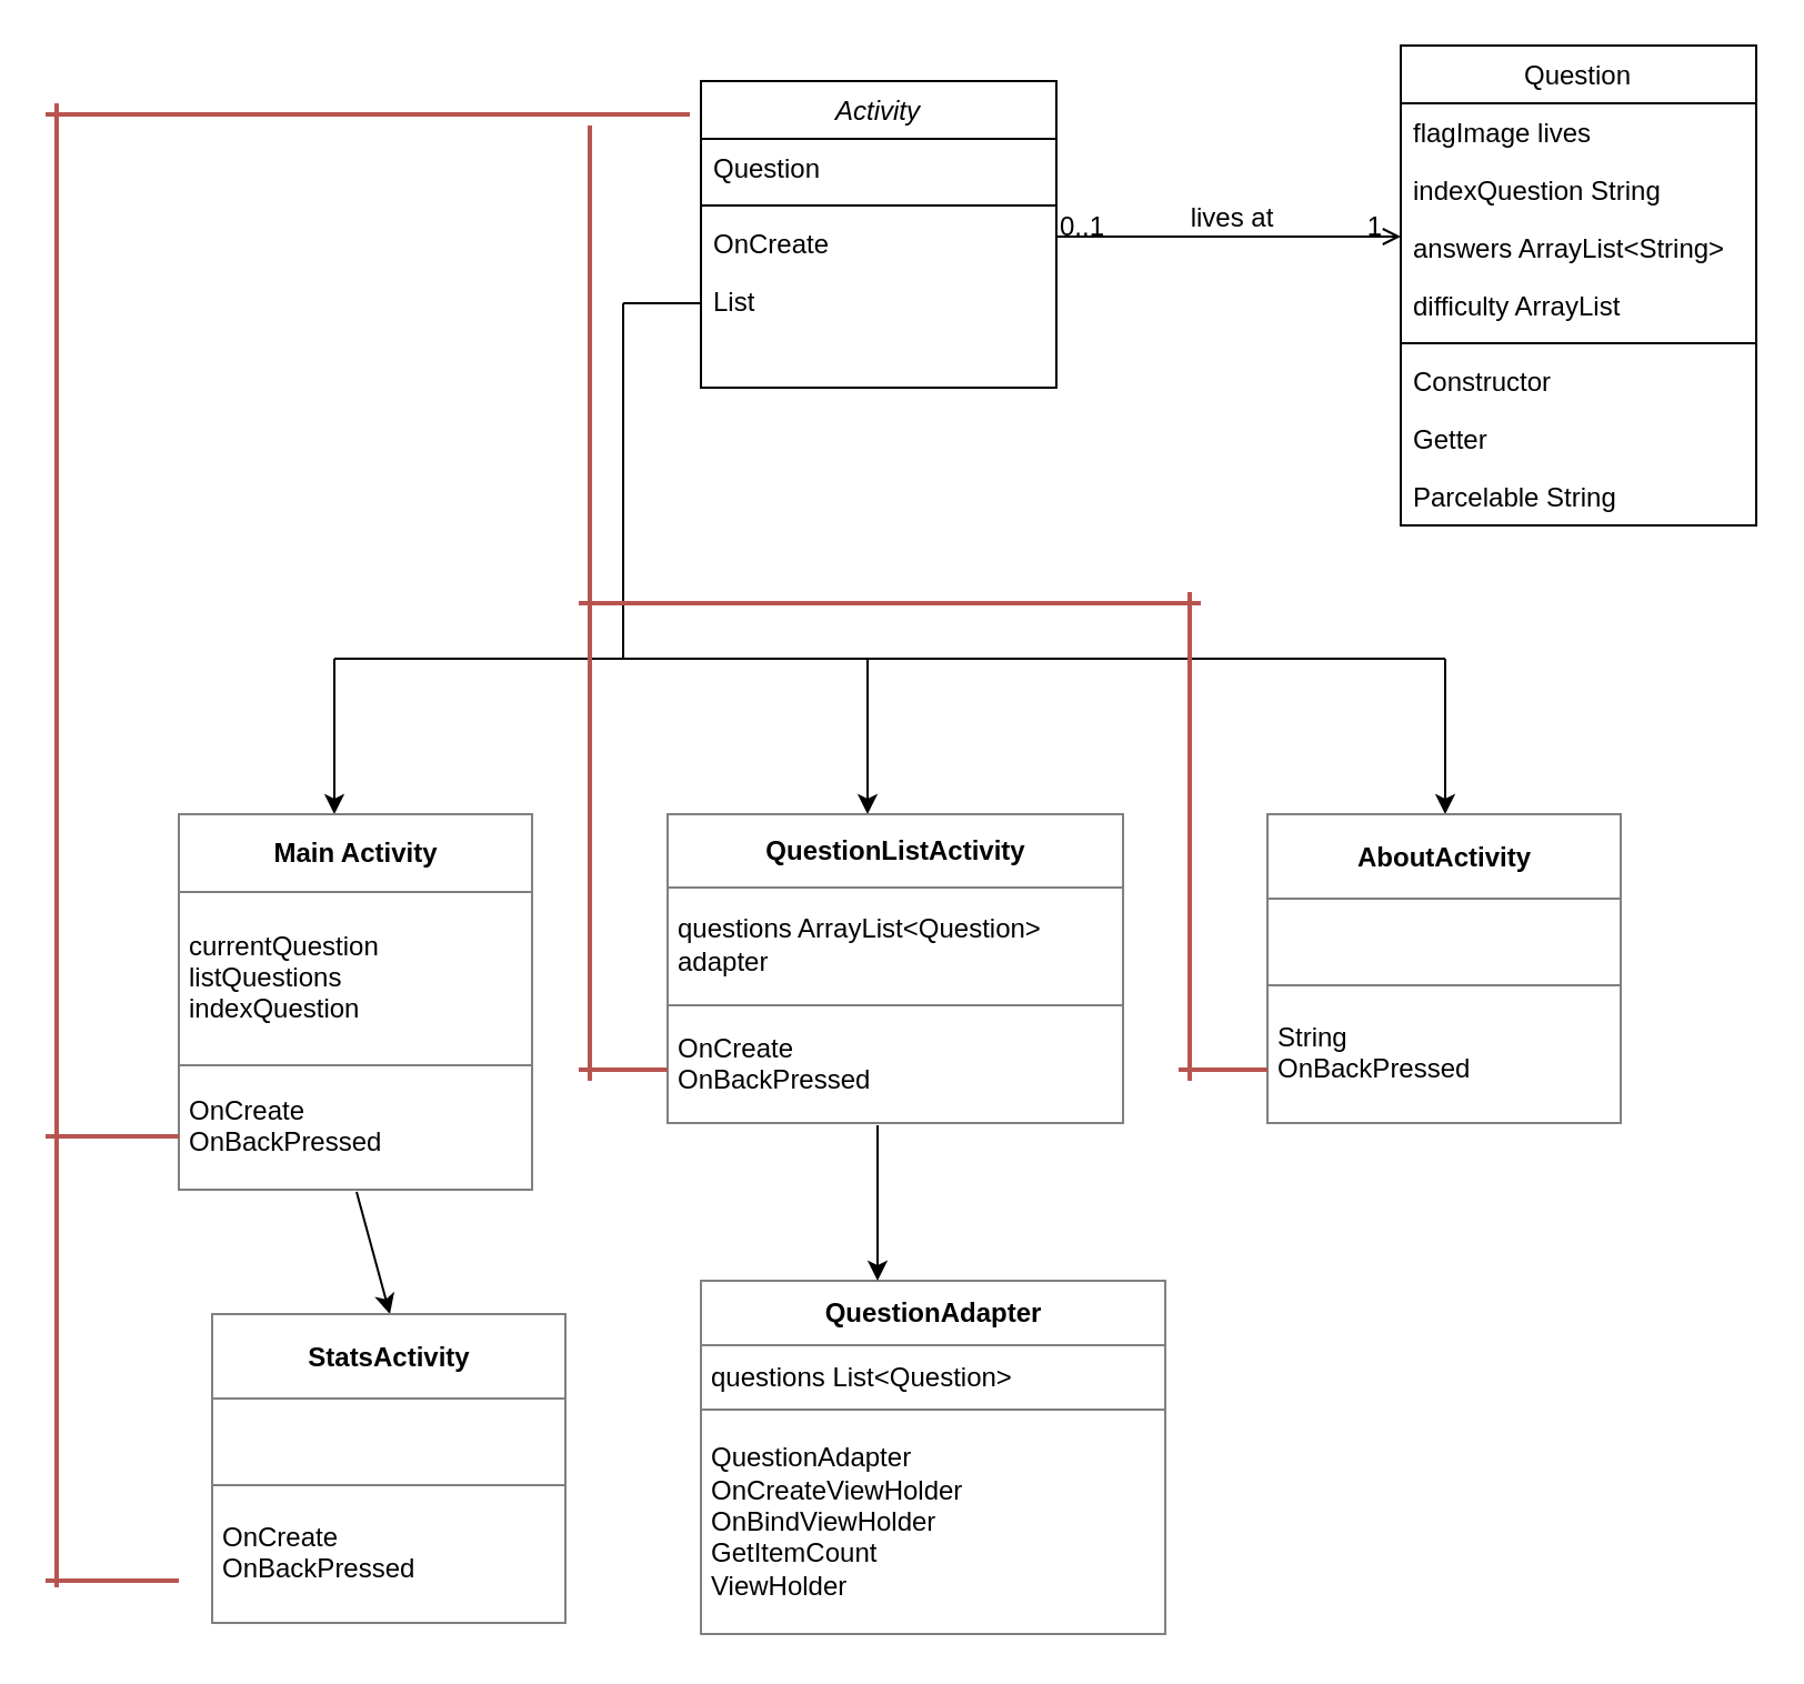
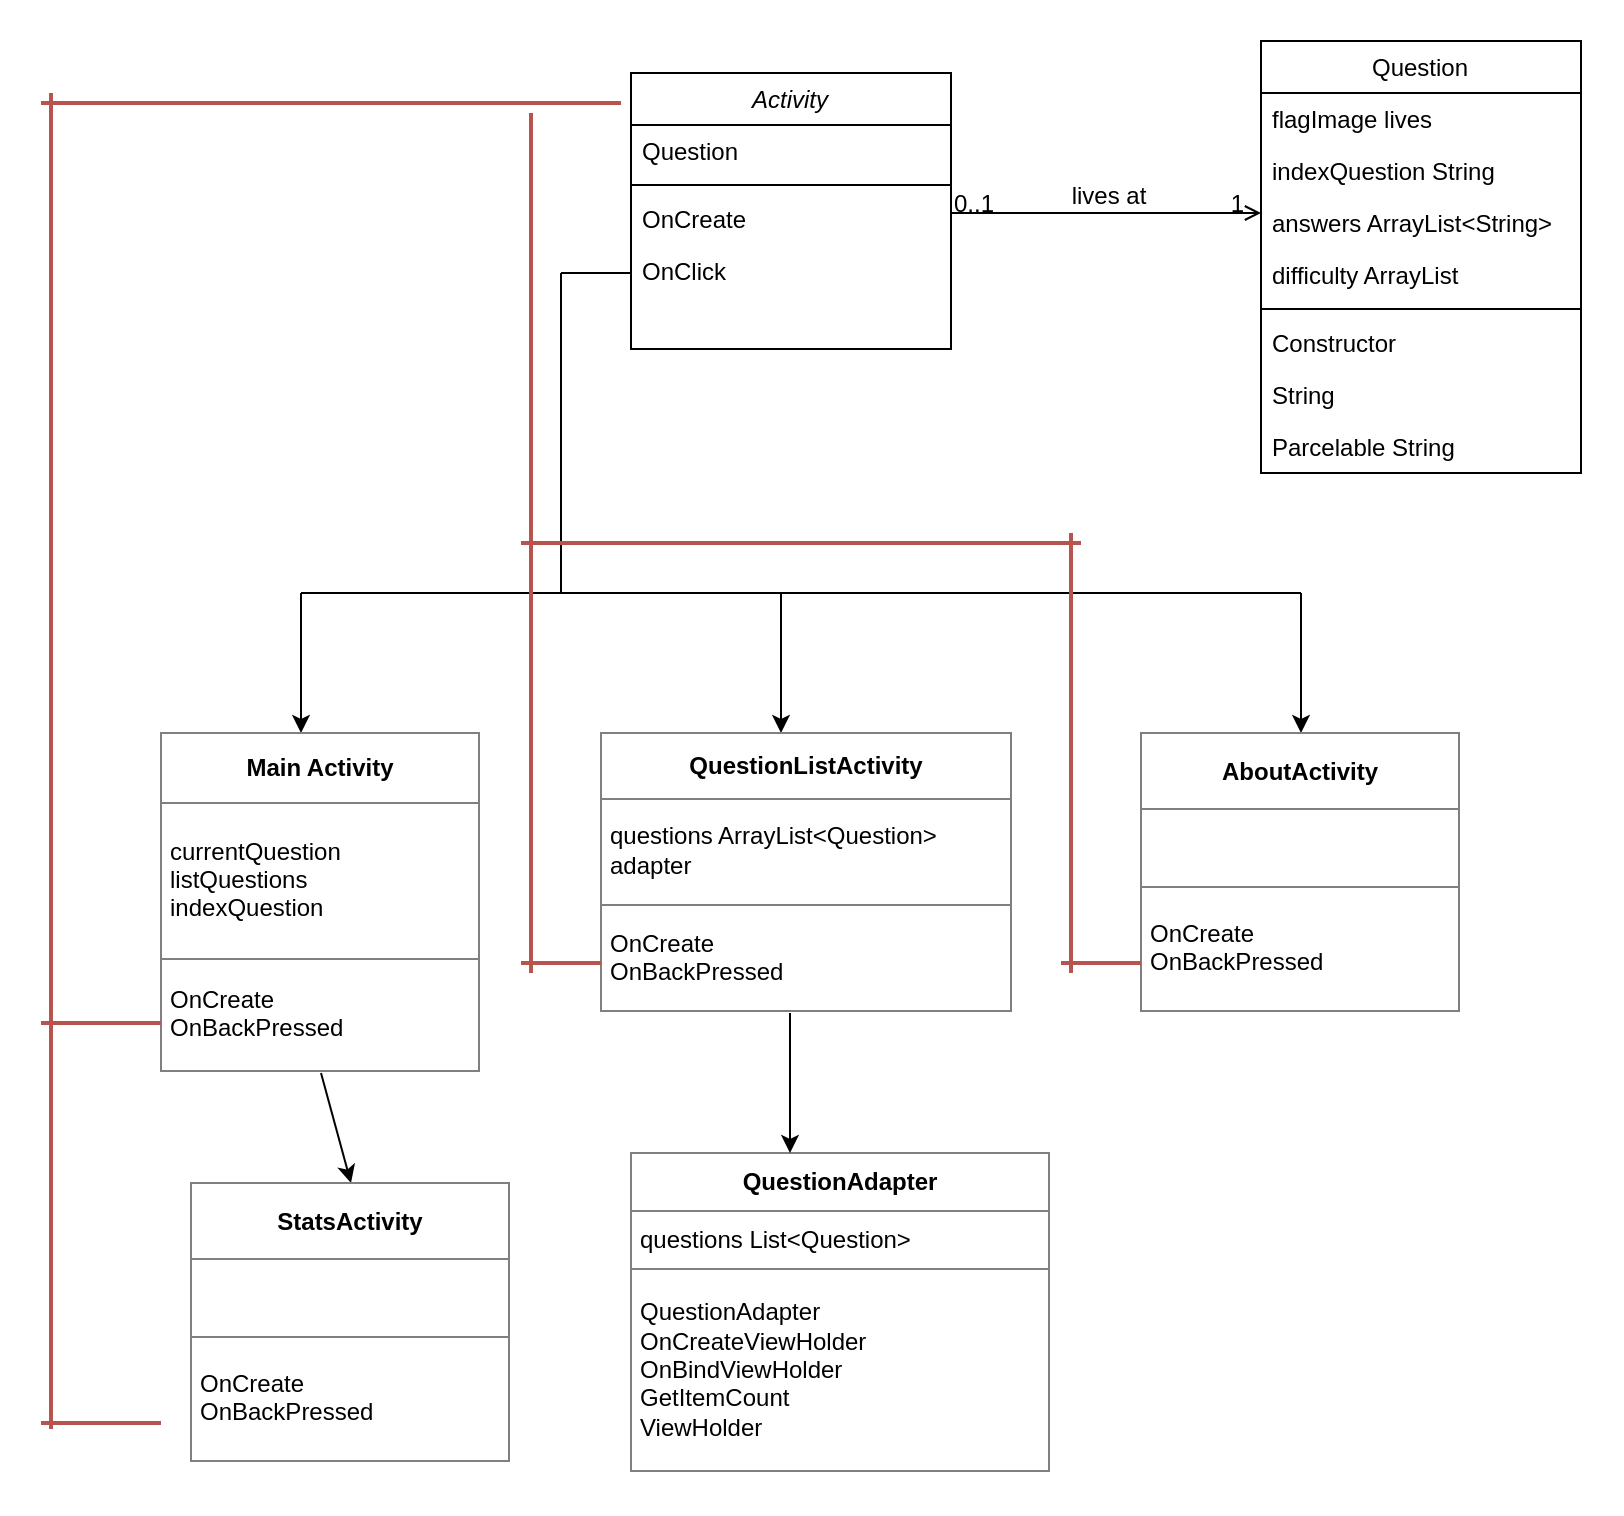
  <mxCell id="0" />
  <mxCell id="1" parent="0" />
  <mxCell id="2" value="" style="endArrow=open;shadow=0;strokeWidth=1;strokeColor=#000000;rounded=0;endFill=1;edgeStyle=elbowEdgeStyle;elbow=vertical;" parent="1" source="21" target="12" edge="1"><mxGeometry x="0.5" y="41" relative="1" as="geometry"><mxPoint x="400" y="188" as="sourcePoint" /><mxPoint x="560" y="188" as="targetPoint" /><mxPoint x="-40" y="32" as="offset" /><Array as="points"><mxPoint x="590" y="106" /><mxPoint x="464" y="176" /></Array></mxGeometry></mxCell>
  <mxCell id="3" value="0..1" style="resizable=0;align=left;verticalAlign=bottom;labelBackgroundColor=none;fontSize=12;" parent="2" connectable="0" vertex="1"><mxGeometry x="-1" relative="1" as="geometry"><mxPoint y="4" as="offset" /></mxGeometry></mxCell>
  <mxCell id="4" value="1" style="resizable=0;align=right;verticalAlign=bottom;labelBackgroundColor=none;fontSize=12;" parent="2" connectable="0" vertex="1"><mxGeometry x="1" relative="1" as="geometry"><mxPoint x="-7" y="4" as="offset" /></mxGeometry></mxCell>
  <mxCell id="5" value="lives at" style="text;html=1;resizable=0;points=[];;align=center;verticalAlign=middle;labelBackgroundColor=none;rounded=0;shadow=0;strokeWidth=1;fontSize=12;" parent="2" vertex="1" connectable="0"><mxGeometry x="0.5" y="49" relative="1" as="geometry"><mxPoint x="-38" y="40" as="offset" /></mxGeometry></mxCell>
  <mxCell id="6" value="" style="endArrow=none;html=1;" edge="1" parent="1"><mxGeometry width="50" height="50" relative="1" as="geometry"><mxPoint x="280" y="136" as="sourcePoint" /><mxPoint x="315" y="136" as="targetPoint" /><Array as="points" /></mxGeometry></mxCell>
  <mxCell id="7" value="" style="endArrow=none;html=1;" edge="1" parent="1"><mxGeometry width="50" height="50" relative="1" as="geometry"><mxPoint x="280" y="296" as="sourcePoint" /><mxPoint x="280" y="136" as="targetPoint" /></mxGeometry></mxCell>
  <mxCell id="8" value="" style="endArrow=none;html=1;" edge="1" parent="1"><mxGeometry width="50" height="50" relative="1" as="geometry"><mxPoint x="150" y="296" as="sourcePoint" /><mxPoint x="650" y="296" as="targetPoint" /></mxGeometry></mxCell>
  <mxCell id="9" value="" style="endArrow=classic;html=1;" edge="1" parent="1"><mxGeometry width="50" height="50" relative="1" as="geometry"><mxPoint x="150" y="296" as="sourcePoint" /><mxPoint x="150" y="366" as="targetPoint" /></mxGeometry></mxCell>
  <mxCell id="10" value="" style="endArrow=classic;html=1;" edge="1" parent="1"><mxGeometry width="50" height="50" relative="1" as="geometry"><mxPoint x="390" y="296" as="sourcePoint" /><mxPoint x="390" y="366" as="targetPoint" /></mxGeometry></mxCell>
  <mxCell id="11" value="" style="endArrow=classic;html=1;" edge="1" parent="1"><mxGeometry width="50" height="50" relative="1" as="geometry"><mxPoint x="650" y="296" as="sourcePoint" /><mxPoint x="650" y="366" as="targetPoint" /><Array as="points"><mxPoint x="650" y="316" /></Array></mxGeometry></mxCell>
  <mxCell id="12" value="Question" style="swimlane;fontStyle=0;align=center;verticalAlign=top;childLayout=stackLayout;horizontal=1;startSize=26;horizontalStack=0;resizeParent=1;resizeLast=0;collapsible=1;marginBottom=0;rounded=0;shadow=0;strokeWidth=1;" parent="1" vertex="1"><mxGeometry x="630" y="20" width="160" height="216" as="geometry"><mxRectangle x="550" y="140" width="160" height="26" as="alternateBounds" /></mxGeometry></mxCell>
  <mxCell id="13" value="flagImage lives" style="text;align=left;verticalAlign=top;spacingLeft=4;spacingRight=4;overflow=hidden;rotatable=0;points=[[0,0.5],[1,0.5]];portConstraint=eastwest;" parent="12" vertex="1"><mxGeometry y="26" width="160" height="26" as="geometry" /></mxCell>
  <mxCell id="14" value="indexQuestion String" style="text;align=left;verticalAlign=top;spacingLeft=4;spacingRight=4;overflow=hidden;rotatable=0;points=[[0,0.5],[1,0.5]];portConstraint=eastwest;rounded=0;shadow=0;html=0;" parent="12" vertex="1"><mxGeometry y="52" width="160" height="26" as="geometry" /></mxCell>
  <mxCell id="15" value="answers ArrayList&lt;String&gt;" style="text;align=left;verticalAlign=top;spacingLeft=4;spacingRight=4;overflow=hidden;rotatable=0;points=[[0,0.5],[1,0.5]];portConstraint=eastwest;rounded=0;shadow=0;html=0;" parent="12" vertex="1"><mxGeometry y="78" width="160" height="26" as="geometry" /></mxCell>
  <mxCell id="16" value="difficulty ArrayList" style="text;align=left;verticalAlign=top;spacingLeft=4;spacingRight=4;overflow=hidden;rotatable=0;points=[[0,0.5],[1,0.5]];portConstraint=eastwest;rounded=0;shadow=0;html=0;" parent="12" vertex="1"><mxGeometry y="104" width="160" height="26" as="geometry" /></mxCell>
  <mxCell id="17" value="" style="line;html=1;strokeWidth=1;align=left;verticalAlign=middle;spacingTop=-1;spacingLeft=3;spacingRight=3;rotatable=0;labelPosition=right;points=[];portConstraint=eastwest;" parent="12" vertex="1"><mxGeometry y="130" width="160" height="8" as="geometry" /></mxCell>
  <mxCell id="18" value="Constructor" style="text;align=left;verticalAlign=top;spacingLeft=4;spacingRight=4;overflow=hidden;rotatable=0;points=[[0,0.5],[1,0.5]];portConstraint=eastwest;" parent="12" vertex="1"><mxGeometry y="138" width="160" height="26" as="geometry" /></mxCell>
- <mxCell id="19" value="Getter" style="text;align=left;verticalAlign=top;spacingLeft=4;spacingRight=4;overflow=hidden;rotatable=0;points=[[0,0.5],[1,0.5]];portConstraint=eastwest;" vertex="1" parent="12"><mxGeometry y="164" width="160" height="26" as="geometry" /></mxCell>
+ <mxCell id="19" value="String" style="text;align=left;verticalAlign=top;spacingLeft=4;spacingRight=4;overflow=hidden;rotatable=0;points=[[0,0.5],[1,0.5]];portConstraint=eastwest;" vertex="1" parent="12"><mxGeometry y="164" width="160" height="26" as="geometry" /></mxCell>
  <mxCell id="20" value="Parcelable String" style="text;align=left;verticalAlign=top;spacingLeft=4;spacingRight=4;overflow=hidden;rotatable=0;points=[[0,0.5],[1,0.5]];portConstraint=eastwest;" parent="12" vertex="1"><mxGeometry y="190" width="160" height="26" as="geometry" /></mxCell>
  <mxCell id="21" value="Activity" style="swimlane;fontStyle=2;align=center;verticalAlign=top;childLayout=stackLayout;horizontal=1;startSize=26;horizontalStack=0;resizeParent=1;resizeLast=0;collapsible=1;marginBottom=0;rounded=0;shadow=0;strokeWidth=1;" parent="1" vertex="1"><mxGeometry x="315" y="36" width="160" height="138" as="geometry"><mxRectangle x="295" y="40" width="160" height="26" as="alternateBounds" /></mxGeometry></mxCell>
  <mxCell id="22" value="Question" style="text;align=left;verticalAlign=top;spacingLeft=4;spacingRight=4;overflow=hidden;rotatable=0;points=[[0,0.5],[1,0.5]];portConstraint=eastwest;" parent="21" vertex="1"><mxGeometry y="26" width="160" height="26" as="geometry" /></mxCell>
  <mxCell id="23" value="" style="line;html=1;strokeWidth=1;align=left;verticalAlign=middle;spacingTop=-1;spacingLeft=3;spacingRight=3;rotatable=0;labelPosition=right;points=[];portConstraint=eastwest;" parent="21" vertex="1"><mxGeometry y="52" width="160" height="8" as="geometry" /></mxCell>
  <mxCell id="24" value="OnCreate" style="text;align=left;verticalAlign=top;spacingLeft=4;spacingRight=4;overflow=hidden;rotatable=0;points=[[0,0.5],[1,0.5]];portConstraint=eastwest;" vertex="1" parent="21"><mxGeometry y="60" width="160" height="26" as="geometry" /></mxCell>
- <mxCell id="25" value="List&#10;" style="text;align=left;verticalAlign=top;spacingLeft=4;spacingRight=4;overflow=hidden;rotatable=0;points=[[0,0.5],[1,0.5]];portConstraint=eastwest;" parent="21" vertex="1"><mxGeometry y="86" width="160" height="26" as="geometry" /></mxCell>
+ <mxCell id="25" value="OnClick&#10;" style="text;align=left;verticalAlign=top;spacingLeft=4;spacingRight=4;overflow=hidden;rotatable=0;points=[[0,0.5],[1,0.5]];portConstraint=eastwest;" parent="21" vertex="1"><mxGeometry y="86" width="160" height="26" as="geometry" /></mxCell>
  <mxCell id="26" style="edgeStyle=orthogonalEdgeStyle;rounded=0;orthogonalLoop=1;jettySize=auto;html=1;exitX=0.5;exitY=1;exitDx=0;exitDy=0;" edge="1" parent="1"><mxGeometry relative="1" as="geometry"><mxPoint x="135" y="546" as="sourcePoint" /><mxPoint x="135" y="546" as="targetPoint" /></mxGeometry></mxCell>
  <mxCell id="27" value="" style="endArrow=classic;html=1;exitX=0.5;exitY=1;exitDx=0;exitDy=0;entryX=0.5;entryY=0;entryDx=0;entryDy=0;" edge="1" parent="1" source="28" target="29"><mxGeometry width="50" height="50" relative="1" as="geometry"><mxPoint x="134" y="546" as="sourcePoint" /><mxPoint x="135" y="596" as="targetPoint" /></mxGeometry></mxCell>
  <mxCell id="28" value="&lt;table style=&quot;width: 100% ; height: 100% ; border-collapse: collapse&quot; width=&quot;100%&quot; cellpadding=&quot;4&quot; border=&quot;1&quot;&gt;&lt;tbody&gt;&lt;tr&gt;&lt;th align=&quot;center&quot;&gt;&lt;b&gt;Main Activity&lt;br&gt;&lt;/b&gt;&lt;/th&gt;&lt;/tr&gt;&lt;tr&gt;&lt;td&gt;currentQuestion&lt;br&gt;listQuestions&lt;br&gt;&lt;div align=&quot;left&quot;&gt;indexQuestion&lt;br&gt;&lt;/div&gt;&lt;/td&gt;&lt;/tr&gt;&lt;tr&gt;&lt;td&gt;&lt;div align=&quot;left&quot;&gt;OnCreate&lt;br&gt;&lt;/div&gt;OnBackPressed&lt;br&gt;&lt;/td&gt;&lt;/tr&gt;&lt;/tbody&gt;&lt;/table&gt;" style="text;html=1;strokeColor=none;fillColor=none;overflow=fill;align=left;" vertex="1" parent="1"><mxGeometry x="80" y="366" width="160" height="170" as="geometry" /></mxCell>
  <mxCell id="29" value="&lt;table style=&quot;width: 100% ; height: 100% ; border-collapse: collapse&quot; width=&quot;100%&quot; cellpadding=&quot;4&quot; border=&quot;1&quot;&gt;&lt;tbody&gt;&lt;tr&gt;&lt;th align=&quot;center&quot;&gt;&lt;b&gt;StatsActivity&lt;/b&gt;&lt;/th&gt;&lt;/tr&gt;&lt;tr&gt;&lt;td align=&quot;center&quot;&gt;&lt;br&gt;&lt;/td&gt;&lt;/tr&gt;&lt;tr&gt;&lt;td&gt;&lt;div align=&quot;left&quot;&gt;OnCreate&lt;br&gt;&lt;/div&gt;OnBackPressed&lt;br&gt;&lt;/td&gt;&lt;/tr&gt;&lt;/tbody&gt;&lt;/table&gt;" style="text;html=1;strokeColor=none;fillColor=none;overflow=fill;align=left;" vertex="1" parent="1"><mxGeometry x="95" y="591" width="160" height="140" as="geometry" /></mxCell>
  <mxCell id="30" value="&lt;table style=&quot;width: 100% ; height: 100% ; border-collapse: collapse&quot; width=&quot;100%&quot; cellpadding=&quot;4&quot; border=&quot;1&quot;&gt;&lt;tbody&gt;&lt;tr&gt;&lt;th align=&quot;center&quot;&gt;&lt;b&gt;QuestionListActivity&lt;/b&gt;&lt;/th&gt;&lt;/tr&gt;&lt;tr&gt;&lt;td&gt;questions ArrayList&amp;lt;Question&amp;gt;&lt;br&gt;&lt;div align=&quot;left&quot;&gt;adapter&lt;br&gt;&lt;/div&gt;&lt;/td&gt;&lt;/tr&gt;&lt;tr&gt;&lt;td&gt;&lt;div align=&quot;left&quot;&gt;OnCreate&lt;br&gt;&lt;/div&gt;OnBackPressed&lt;br&gt;&lt;/td&gt;&lt;/tr&gt;&lt;/tbody&gt;&lt;/table&gt;" style="text;html=1;strokeColor=none;fillColor=none;overflow=fill;align=left;" vertex="1" parent="1"><mxGeometry x="300" y="366" width="206" height="140" as="geometry" /></mxCell>
  <mxCell id="31" value="&lt;table style=&quot;width: 100% ; height: 100% ; border-collapse: collapse&quot; width=&quot;100%&quot; cellpadding=&quot;4&quot; border=&quot;1&quot;&gt;&lt;tbody&gt;&lt;tr&gt;&lt;th align=&quot;center&quot;&gt;QuestionAdapter&lt;/th&gt;&lt;/tr&gt;&lt;tr align=&quot;left&quot;&gt;&lt;td&gt;questions List&amp;lt;Question&amp;gt;&lt;br&gt;&lt;/td&gt;&lt;/tr&gt;&lt;tr align=&quot;left&quot;&gt;&lt;td&gt;QuestionAdapter&lt;br&gt;OnCreateViewHolder&lt;br&gt;OnBindViewHolder&lt;br&gt;GetItemCount&lt;br&gt;ViewHolder&lt;br&gt;&lt;/td&gt;&lt;/tr&gt;&lt;/tbody&gt;&lt;/table&gt;" style="text;html=1;strokeColor=none;fillColor=none;overflow=fill;align=left;" vertex="1" parent="1"><mxGeometry x="315" y="576" width="210" height="160" as="geometry" /></mxCell>
- <mxCell id="32" value="&lt;table style=&quot;width: 100% ; height: 100% ; border-collapse: collapse&quot; width=&quot;100%&quot; cellpadding=&quot;4&quot; border=&quot;1&quot;&gt;&lt;tbody&gt;&lt;tr&gt;&lt;th align=&quot;center&quot;&gt;AboutActivity&lt;/th&gt;&lt;/tr&gt;&lt;tr align=&quot;left&quot;&gt;&lt;td&gt;&lt;br&gt;&lt;/td&gt;&lt;/tr&gt;&lt;tr align=&quot;left&quot;&gt;&lt;td&gt;String&lt;br&gt;OnBackPressed&lt;br&gt;&lt;/td&gt;&lt;/tr&gt;&lt;/tbody&gt;&lt;/table&gt;" style="text;html=1;strokeColor=none;fillColor=none;overflow=fill;align=left;" vertex="1" parent="1"><mxGeometry x="570" y="366" width="160" height="140" as="geometry" /></mxCell>
+ <mxCell id="32" value="&lt;table style=&quot;width: 100% ; height: 100% ; border-collapse: collapse&quot; width=&quot;100%&quot; cellpadding=&quot;4&quot; border=&quot;1&quot;&gt;&lt;tbody&gt;&lt;tr&gt;&lt;th align=&quot;center&quot;&gt;AboutActivity&lt;/th&gt;&lt;/tr&gt;&lt;tr align=&quot;left&quot;&gt;&lt;td&gt;&lt;br&gt;&lt;/td&gt;&lt;/tr&gt;&lt;tr align=&quot;left&quot;&gt;&lt;td&gt;OnCreate&lt;br&gt;OnBackPressed&lt;br&gt;&lt;/td&gt;&lt;/tr&gt;&lt;/tbody&gt;&lt;/table&gt;" style="text;html=1;strokeColor=none;fillColor=none;overflow=fill;align=left;" vertex="1" parent="1"><mxGeometry x="570" y="366" width="160" height="140" as="geometry" /></mxCell>
  <mxCell id="33" value="" style="endArrow=classic;html=1;" edge="1" parent="1"><mxGeometry width="50" height="50" relative="1" as="geometry"><mxPoint x="394.5" y="506" as="sourcePoint" /><mxPoint x="394.5" y="576" as="targetPoint" /></mxGeometry></mxCell>
  <mxCell id="34" value="" style="line;strokeWidth=2;html=1;align=left;fillColor=#f8cecc;strokeColor=#b85450;" vertex="1" parent="1"><mxGeometry y="706" width="60" height="10" as="geometry" x="20" /></mxCell>
  <mxCell id="35" value="" style="line;strokeWidth=2;html=1;align=left;fillColor=#f8cecc;strokeColor=#b85450;" vertex="1" parent="1"><mxGeometry y="506" width="60" height="10" as="geometry" x="20" /></mxCell>
  <mxCell id="36" value="" style="line;strokeWidth=2;html=1;align=left;direction=south;fillColor=#f8cecc;strokeColor=#b85450;" vertex="1" parent="1"><mxGeometry y="46" width="10" height="668" as="geometry" x="20" /></mxCell>
  <mxCell id="37" value="" style="line;strokeWidth=2;html=1;align=left;fillColor=#f8cecc;strokeColor=#b85450;" vertex="1" parent="1"><mxGeometry y="46" width="290" height="10" as="geometry" x="20" /></mxCell>
  <mxCell id="38" value="" style="line;strokeWidth=2;html=1;align=left;fillColor=#f8cecc;strokeColor=#b85450;" vertex="1" parent="1"><mxGeometry x="260" y="476" width="40" height="10" as="geometry" /></mxCell>
  <mxCell id="39" value="" style="line;strokeWidth=2;html=1;align=left;fillColor=#f8cecc;strokeColor=#b85450;" vertex="1" parent="1"><mxGeometry x="530" y="476" width="40" height="10" as="geometry" /></mxCell>
  <mxCell id="40" value="" style="line;strokeWidth=2;direction=south;html=1;align=left;fillColor=#f8cecc;strokeColor=#b85450;" vertex="1" parent="1"><mxGeometry x="530" y="266" width="10" height="220" as="geometry" /></mxCell>
  <mxCell id="41" value="" style="line;strokeWidth=2;direction=south;html=1;align=left;fillColor=#f8cecc;strokeColor=#b85450;" vertex="1" parent="1"><mxGeometry x="260" y="56" width="10" height="430" as="geometry" /></mxCell>
  <mxCell id="42" value="" style="line;strokeWidth=2;html=1;align=left;fillColor=#f8cecc;strokeColor=#b85450;" vertex="1" parent="1"><mxGeometry x="260" y="266" width="280" height="10" as="geometry" /></mxCell>
